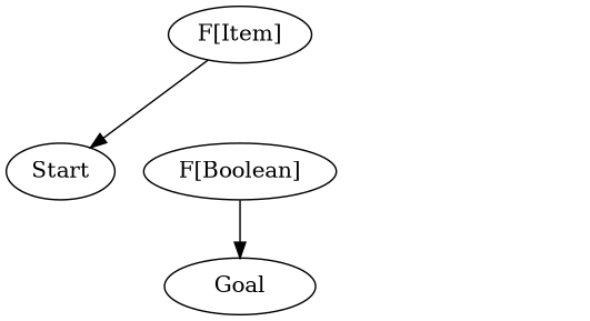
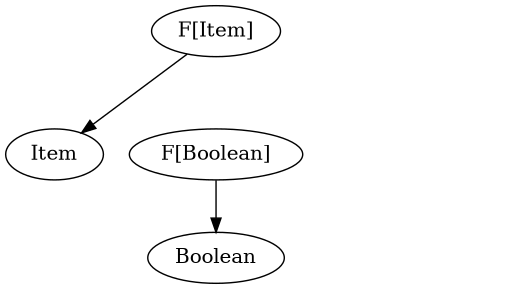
  digraph {
    edge [style=invis]
    n1 [group=upper label="F[Item]"]
    n2 [group=lower label=Item style=invis]
    n3 [group=upper label="F[Boolean]"]
    n4 [group=lower label=Boolean style=invis]
-   Start
-   Goal
+   Start [label=Item]
+   Goal [label=Boolean]
    subgraph sub_1 {
      rank=same
      n1
      n2
    }
    subgraph sub_2 {
      rank=same
      n3
      n4
    }
    n1 -> n2
    n1 -> n3 [label="affordable.lift"]
    n1 -> Start [style=""]
    n2 -> n4 [label=affordable]
    n3 -> n4
    n3 -> Goal [style=""]
  }
